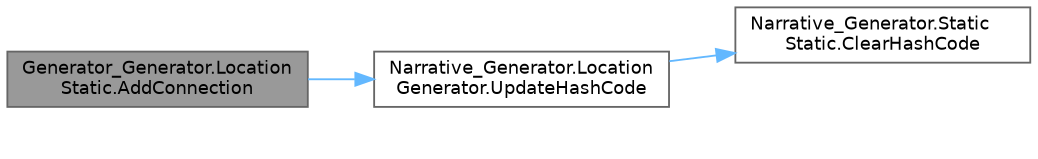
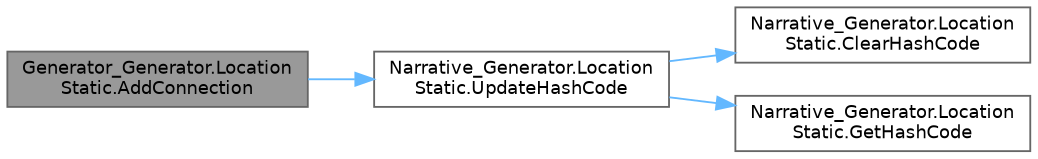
  digraph {
    rankdir=LR
    node [color=grey40 fillcolor=white fontname=Helvetica fontsize=10 shape=box style=filled]
    edge [color=steelblue1 fontname=Helvetica fontsize=10 labelfontname=Helvetica labelfontsize=10 style=solid]
    n1 [color=gray40 fillcolor=grey60 fontcolor=black height=0.2 label="Generator_Generator.Location\lStatic.AddConnection" width=0.4]
-   n2 [height=0.2 label="Narrative_Generator.Location\lGenerator.UpdateHashCode" width=0.4]
-   n3 [height=0.2 label="Narrative_Generator.Static\lStatic.ClearHashCode" width=0.4]
+   n2 [height=0.2 label="Narrative_Generator.Location\lStatic.UpdateHashCode" width=0.4]
+   n3 [height=0.2 label="Narrative_Generator.Location\lStatic.ClearHashCode" width=0.4]
+   n4 [height=0.2 label="Narrative_Generator.Location\lStatic.GetHashCode" width=0.4]
    n1 -> n2
    n2 -> n3
+   n2 -> n4
  }
